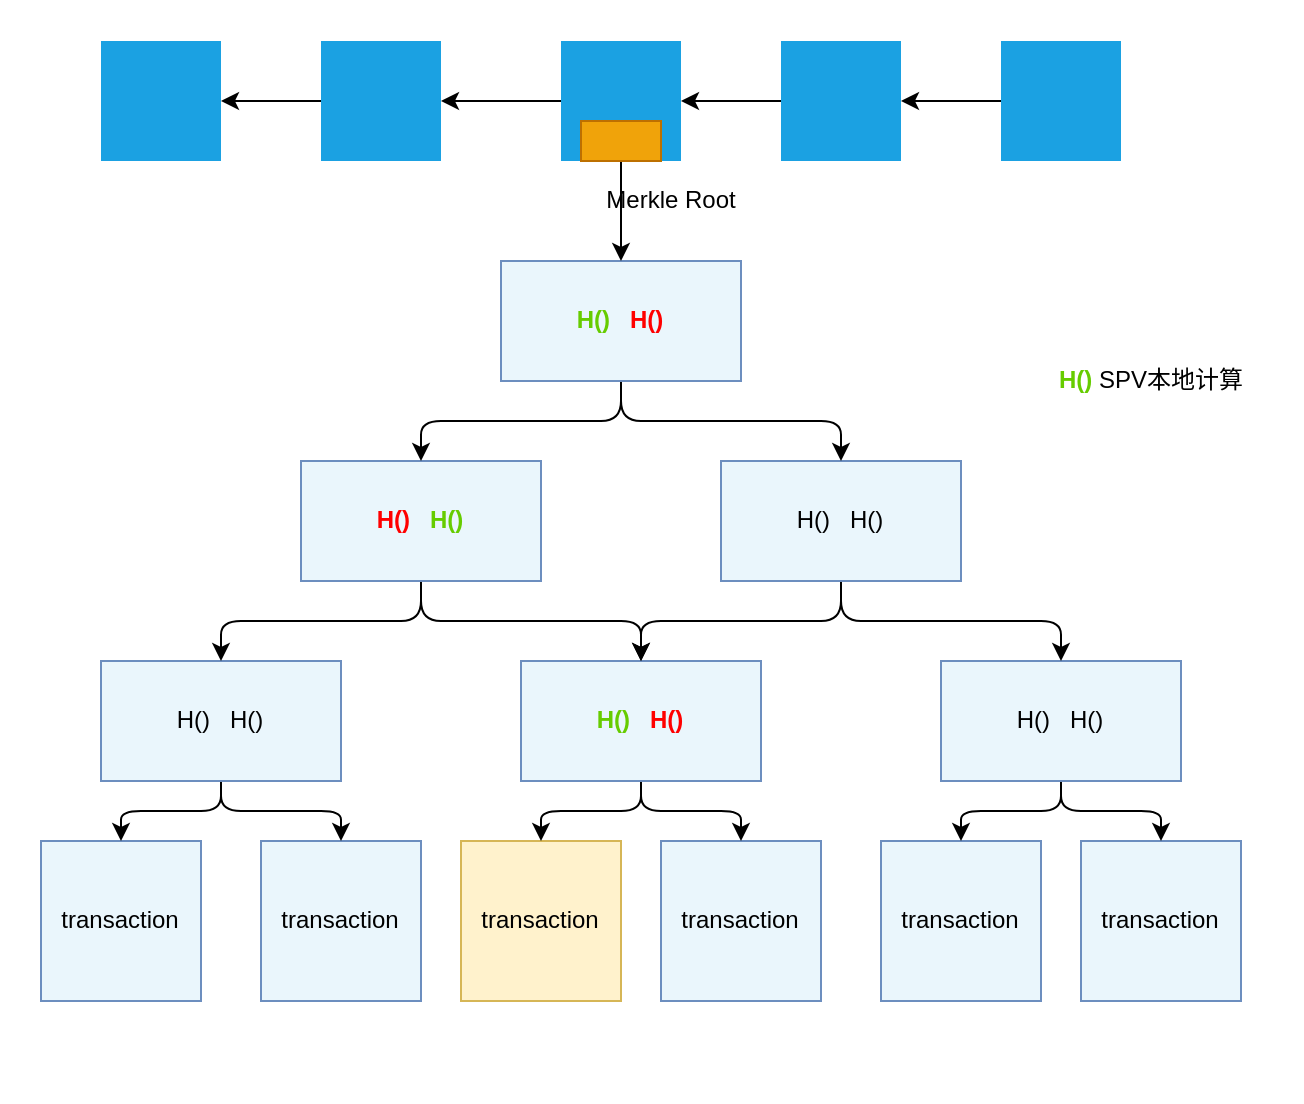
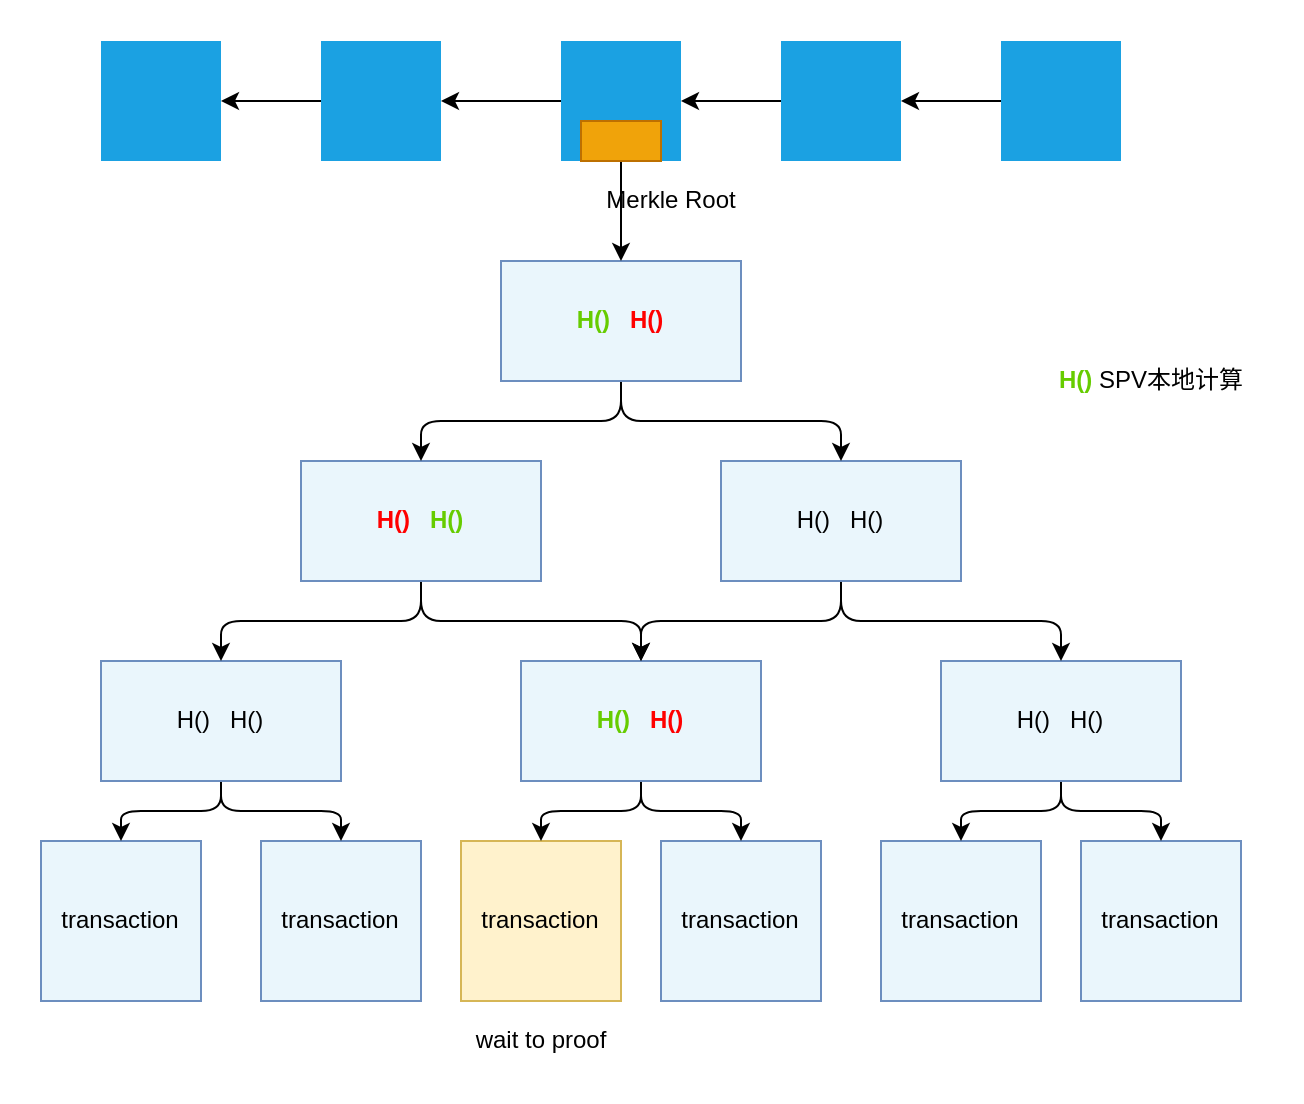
  <mxCell id="0" />
  <mxCell id="1" parent="0" />
  <mxCell id="2" value="transaction" style="whiteSpace=wrap;html=1;aspect=fixed;strokeColor=#6c8ebf;fillColor=#EAF6FC;" vertex="1" parent="1"><mxGeometry x="20" y="420" width="80" height="80" as="geometry" /></mxCell>
  <mxCell id="3" value="&lt;span&gt;transaction&lt;/span&gt;" style="whiteSpace=wrap;html=1;aspect=fixed;strokeColor=#6c8ebf;fillColor=#EAF6FC;" vertex="1" parent="1"><mxGeometry x="130" y="420" width="80" height="80" as="geometry" /></mxCell>
  <mxCell id="4" value="&lt;span&gt;transaction&lt;/span&gt;" style="whiteSpace=wrap;html=1;aspect=fixed;fillColor=#fff2cc;strokeColor=#d6b656;" vertex="1" parent="1"><mxGeometry x="230" y="420" width="80" height="80" as="geometry" /></mxCell>
  <mxCell id="5" value="&lt;span&gt;transaction&lt;/span&gt;" style="whiteSpace=wrap;html=1;aspect=fixed;strokeColor=#6c8ebf;fillColor=#EAF6FC;" vertex="1" parent="1"><mxGeometry x="330" y="420" width="80" height="80" as="geometry" /></mxCell>
  <mxCell id="6" value="&lt;span&gt;transaction&lt;/span&gt;" style="whiteSpace=wrap;html=1;aspect=fixed;strokeColor=#6c8ebf;fillColor=#EAF6FC;" vertex="1" parent="1"><mxGeometry x="440" y="420" width="80" height="80" as="geometry" /></mxCell>
  <mxCell id="7" value="&lt;span&gt;transaction&lt;/span&gt;" style="whiteSpace=wrap;html=1;aspect=fixed;strokeColor=#6c8ebf;fillColor=#EAF6FC;" vertex="1" parent="1"><mxGeometry x="540" y="420" width="80" height="80" as="geometry" /></mxCell>
  <mxCell id="8" style="edgeStyle=orthogonalEdgeStyle;html=1;" edge="1" parent="1" source="10" target="2"><mxGeometry relative="1" as="geometry" /></mxCell>
  <mxCell id="9" style="edgeStyle=orthogonalEdgeStyle;html=1;entryX=0.5;entryY=0;entryDx=0;entryDy=0;" edge="1" parent="1" source="10" target="3"><mxGeometry relative="1" as="geometry" /></mxCell>
  <mxCell id="10" value="H()&lt;span style=&quot;white-space: pre&quot;&gt;&#09;&lt;/span&gt;H()" style="rounded=0;whiteSpace=wrap;html=1;strokeColor=#6c8ebf;fillColor=#EAF6FC;" vertex="1" parent="1"><mxGeometry x="50" y="330" width="120" height="60" as="geometry" /></mxCell>
  <mxCell id="11" style="edgeStyle=orthogonalEdgeStyle;html=1;entryX=0.5;entryY=0;entryDx=0;entryDy=0;" edge="1" parent="1" source="13" target="4"><mxGeometry relative="1" as="geometry" /></mxCell>
  <mxCell id="12" style="edgeStyle=orthogonalEdgeStyle;html=1;entryX=0.5;entryY=0;entryDx=0;entryDy=0;" edge="1" parent="1" source="13" target="5"><mxGeometry relative="1" as="geometry" /></mxCell>
  <mxCell id="13" value="&lt;b&gt;&lt;font color=&quot;#66cc00&quot;&gt;H()&lt;/font&gt;&lt;span style=&quot;white-space: pre&quot;&gt;&#09;&lt;/span&gt;&lt;font color=&quot;#ff0000&quot;&gt;H()&lt;/font&gt;&lt;/b&gt;" style="rounded=0;whiteSpace=wrap;html=1;strokeColor=#6c8ebf;fillColor=#EAF6FC;" vertex="1" parent="1"><mxGeometry x="260" y="330" width="120" height="60" as="geometry" /></mxCell>
  <mxCell id="14" style="edgeStyle=orthogonalEdgeStyle;html=1;entryX=0.5;entryY=0;entryDx=0;entryDy=0;" edge="1" parent="1" source="16" target="6"><mxGeometry relative="1" as="geometry" /></mxCell>
  <mxCell id="15" style="edgeStyle=orthogonalEdgeStyle;html=1;entryX=0.5;entryY=0;entryDx=0;entryDy=0;" edge="1" parent="1" source="16" target="7"><mxGeometry relative="1" as="geometry" /></mxCell>
  <mxCell id="16" value="H()&lt;span style=&quot;white-space: pre&quot;&gt;&#09;&lt;/span&gt;H()" style="rounded=0;whiteSpace=wrap;html=1;strokeColor=#6c8ebf;fillColor=#EAF6FC;" vertex="1" parent="1"><mxGeometry x="470" y="330" width="120" height="60" as="geometry" /></mxCell>
  <mxCell id="17" style="edgeStyle=orthogonalEdgeStyle;html=1;" edge="1" parent="1" source="19" target="10"><mxGeometry relative="1" as="geometry" /></mxCell>
  <mxCell id="18" style="edgeStyle=orthogonalEdgeStyle;html=1;entryX=0.5;entryY=0;entryDx=0;entryDy=0;" edge="1" parent="1" source="19" target="13"><mxGeometry relative="1" as="geometry" /></mxCell>
  <mxCell id="19" value="&lt;b&gt;&lt;font color=&quot;#ff0000&quot;&gt;H()&lt;/font&gt;&lt;span style=&quot;white-space: pre&quot;&gt;&#09;&lt;/span&gt;&lt;font color=&quot;#66cc00&quot;&gt;H()&lt;/font&gt;&lt;/b&gt;" style="rounded=0;whiteSpace=wrap;html=1;strokeColor=#6c8ebf;fillColor=#EAF6FC;" vertex="1" parent="1"><mxGeometry x="150" y="230" width="120" height="60" as="geometry" /></mxCell>
  <mxCell id="20" style="edgeStyle=orthogonalEdgeStyle;html=1;" edge="1" parent="1" source="22" target="13"><mxGeometry relative="1" as="geometry" /></mxCell>
  <mxCell id="21" style="edgeStyle=orthogonalEdgeStyle;html=1;entryX=0.5;entryY=0;entryDx=0;entryDy=0;" edge="1" parent="1" source="22" target="16"><mxGeometry relative="1" as="geometry" /></mxCell>
  <mxCell id="22" value="H()&lt;span style=&quot;white-space: pre&quot;&gt;&#09;&lt;/span&gt;H()" style="rounded=0;whiteSpace=wrap;html=1;strokeColor=#6c8ebf;fillColor=#EAF6FC;" vertex="1" parent="1"><mxGeometry x="360" y="230" width="120" height="60" as="geometry" /></mxCell>
  <mxCell id="23" style="edgeStyle=orthogonalEdgeStyle;html=1;entryX=0.5;entryY=0;entryDx=0;entryDy=0;exitX=0.5;exitY=1;exitDx=0;exitDy=0;" edge="1" parent="1" source="25" target="19"><mxGeometry relative="1" as="geometry" /></mxCell>
  <mxCell id="24" style="edgeStyle=orthogonalEdgeStyle;html=1;" edge="1" parent="1" source="25" target="22"><mxGeometry relative="1" as="geometry" /></mxCell>
  <mxCell id="25" value="&lt;b&gt;&lt;font color=&quot;#66cc00&quot;&gt;H()&lt;/font&gt;&lt;span style=&quot;white-space: pre&quot;&gt;&#09;&lt;/span&gt;&lt;font color=&quot;#ff0000&quot;&gt;H()&lt;/font&gt;&lt;/b&gt;" style="rounded=0;whiteSpace=wrap;html=1;strokeColor=#6c8ebf;fillColor=#EAF6FC;" vertex="1" parent="1"><mxGeometry x="250" y="130" width="120" height="60" as="geometry" /></mxCell>
  <mxCell id="26" value="" style="whiteSpace=wrap;html=1;aspect=fixed;fillColor=#1ba1e2;fontColor=#ffffff;strokeColor=none;" vertex="1" parent="1"><mxGeometry x="50" y="20" width="60" height="60" as="geometry" /></mxCell>
  <mxCell id="27" style="edgeStyle=orthogonalEdgeStyle;html=1;entryX=1;entryY=0.5;entryDx=0;entryDy=0;" edge="1" parent="1" source="28" target="26"><mxGeometry relative="1" as="geometry" /></mxCell>
  <mxCell id="28" value="" style="whiteSpace=wrap;html=1;aspect=fixed;fillColor=#1ba1e2;fontColor=#ffffff;strokeColor=none;" vertex="1" parent="1"><mxGeometry x="160" y="20" width="60" height="60" as="geometry" /></mxCell>
  <mxCell id="29" style="edgeStyle=orthogonalEdgeStyle;html=1;entryX=1;entryY=0.5;entryDx=0;entryDy=0;" edge="1" parent="1" source="30" target="28"><mxGeometry relative="1" as="geometry" /></mxCell>
  <mxCell id="30" value="" style="whiteSpace=wrap;html=1;aspect=fixed;fillColor=#1ba1e2;fontColor=#ffffff;strokeColor=none;" vertex="1" parent="1"><mxGeometry x="280" y="20" width="60" height="60" as="geometry" /></mxCell>
  <mxCell id="31" style="edgeStyle=orthogonalEdgeStyle;html=1;entryX=1;entryY=0.5;entryDx=0;entryDy=0;" edge="1" parent="1" source="32" target="30"><mxGeometry relative="1" as="geometry" /></mxCell>
  <mxCell id="32" value="" style="whiteSpace=wrap;html=1;aspect=fixed;fillColor=#1ba1e2;fontColor=#ffffff;strokeColor=none;" vertex="1" parent="1"><mxGeometry x="390" y="20" width="60" height="60" as="geometry" /></mxCell>
  <mxCell id="33" style="edgeStyle=orthogonalEdgeStyle;html=1;entryX=1;entryY=0.5;entryDx=0;entryDy=0;" edge="1" parent="1" source="34" target="32"><mxGeometry relative="1" as="geometry" /></mxCell>
  <mxCell id="34" value="" style="whiteSpace=wrap;html=1;aspect=fixed;fillColor=#1ba1e2;fontColor=#ffffff;strokeColor=none;" vertex="1" parent="1"><mxGeometry x="500" y="20" width="60" height="60" as="geometry" /></mxCell>
  <mxCell id="35" style="edgeStyle=orthogonalEdgeStyle;html=1;entryX=0.5;entryY=0;entryDx=0;entryDy=0;" edge="1" parent="1" source="36" target="25"><mxGeometry relative="1" as="geometry" /></mxCell>
  <mxCell id="36" value="" style="rounded=0;whiteSpace=wrap;html=1;fillColor=#f0a30a;strokeColor=#BD7000;fontColor=#000000;" vertex="1" parent="1"><mxGeometry x="290" y="60" width="40" height="20" as="geometry" /></mxCell>
  <mxCell id="37" value="Merkle Root" style="text;html=1;align=center;verticalAlign=middle;resizable=0;points=[];autosize=1;strokeColor=none;" vertex="1" parent="1"><mxGeometry x="295" y="90" width="80" height="20" as="geometry" /></mxCell>
+ <mxCell id="38" value="wait to proof" style="text;html=1;align=center;verticalAlign=middle;resizable=0;points=[];autosize=1;strokeColor=none;" vertex="1" parent="1"><mxGeometry x="230" y="510" width="80" height="20" as="geometry" /></mxCell>
  <mxCell id="39" value="&lt;b&gt;&lt;font color=&quot;#66cc00&quot;&gt;H()&lt;/font&gt;&lt;/b&gt;&amp;nbsp;SPV本地计算" style="text;html=1;align=center;verticalAlign=middle;resizable=0;points=[];autosize=1;strokeColor=none;" vertex="1" parent="1"><mxGeometry x="520" y="180" width="110" height="20" as="geometry" /></mxCell>
